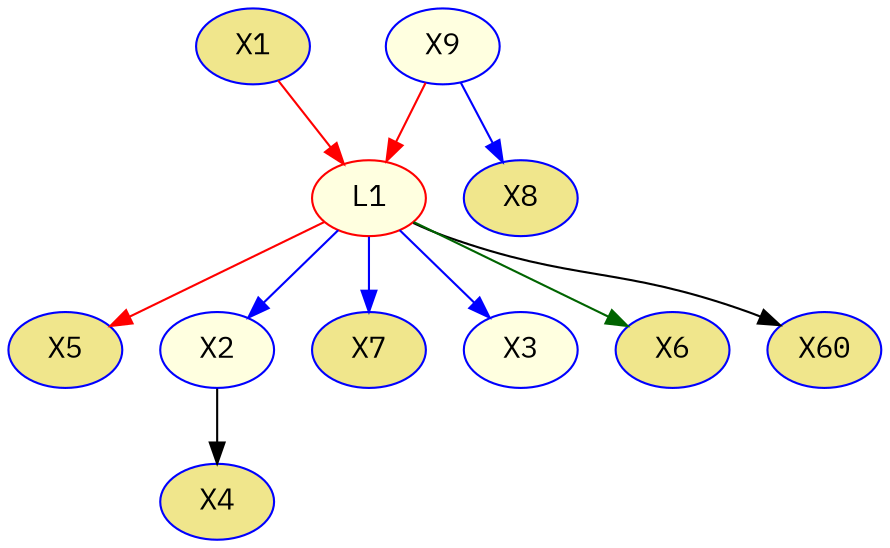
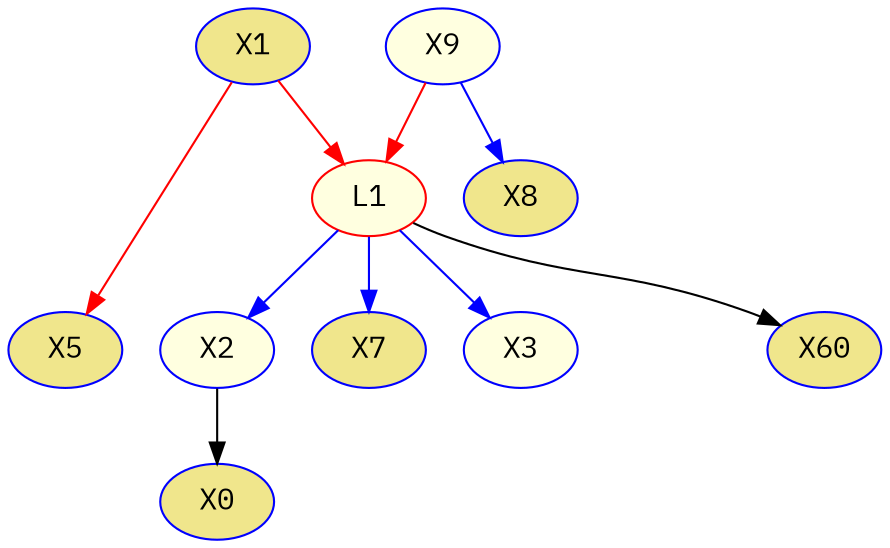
  digraph {
    fontname="IBM Plex Mono"
    node [color=blue fillcolor=khaki fontname="IBM Plex Mono" style=filled]
    edge [color=blue fontname="IBM Plex Mono"]
    n1 [label=X60]
    X2 [fillcolor=lightyellow]
    X9 [fillcolor=lightyellow]
    X8
    L1 [color=red fillcolor=lightyellow]
-   X4
+   X4 [label=X0]
    X7
    X3 [fillcolor=lightyellow]
-   X6
    X5
    X1
    subgraph sub_1 {
    }
    subgraph sub_2 {
      n1
      X2
      X9
      X8
      L1
      X4
      X7
      X3
-     X6
      X5
      X1
    }
    X2 -> X4 [color=black]
    X9 -> X8
    X9 -> L1 [color=red]
    L1 -> n1 [color=black]
    L1 -> X2
    L1 -> X7
    L1 -> X3
-   L1 -> X6 [color=darkgreen]
-   L1 -> X5 [color=red]
+   X1 -> X5 [color=red]
    X1 -> L1 [color=red]
  }
